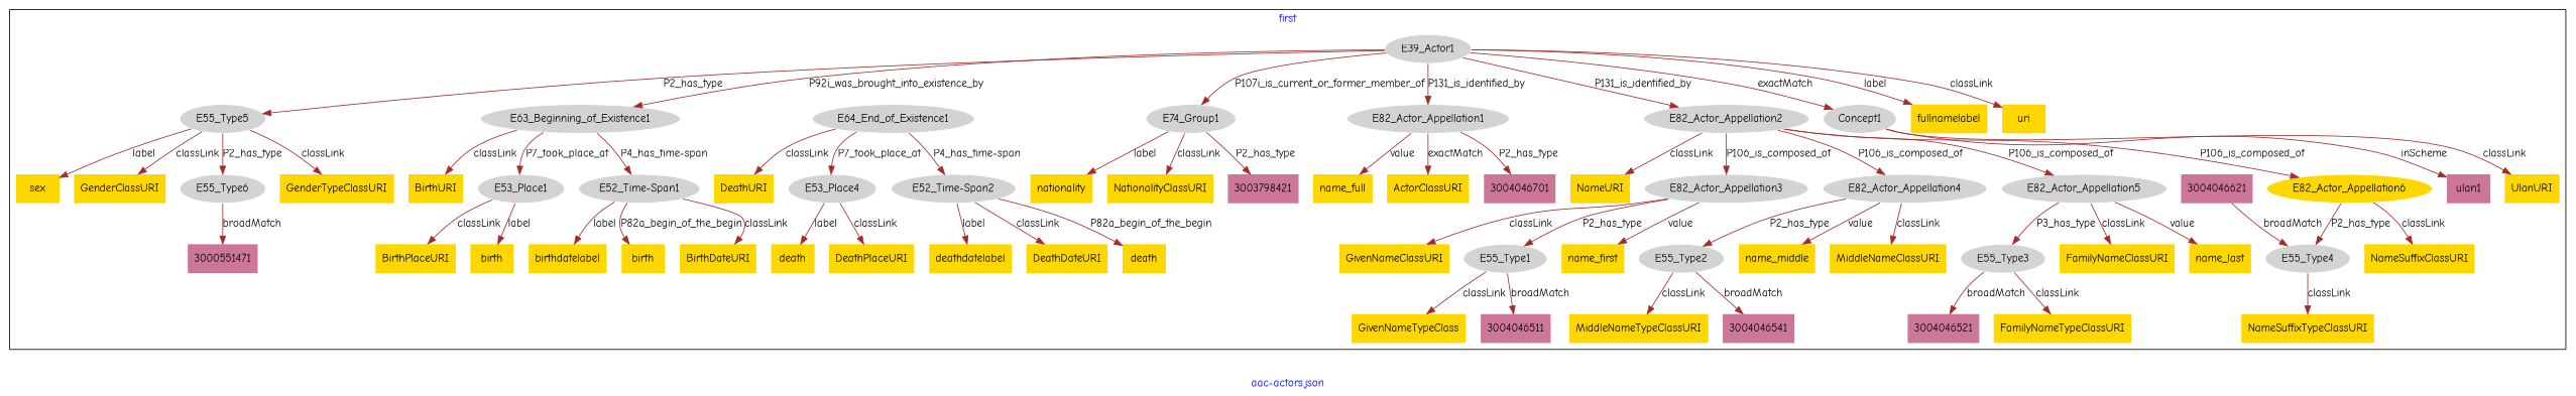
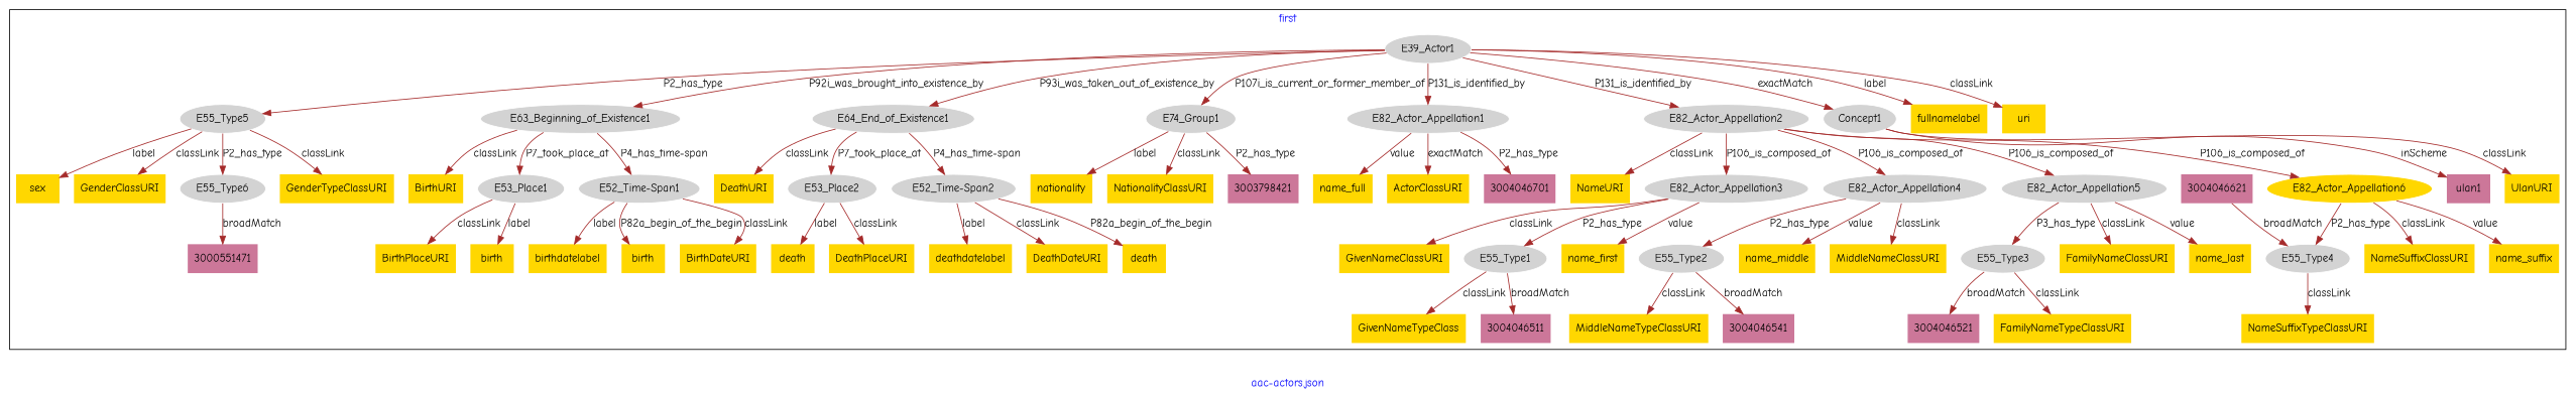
  digraph {
    fontcolor=blue
    fontname="Comic Neue"
    label="aac-actors.json"
    remincross=true
    node [fillcolor=gold fontname="Comic Neue" style=filled shape=plaintext]
    edge [color=brown fontcolor=black fontname="Comic Neue"]
    n1 [color=white fillcolor=lightgray label=E39_Actor1 shape=""]
    n2 [color=white fillcolor=lightgray label=E55_Type5 shape=""]
    n3 [color=white fillcolor=lightgray label=E63_Beginning_of_Existence1 shape=""]
    n4 [color=white fillcolor=lightgray label=E64_End_of_Existence1 shape=""]
    n5 [color=white fillcolor=lightgray label=E74_Group1 shape=""]
    n6 [color=white fillcolor=lightgray label=E82_Actor_Appellation1 shape=""]
    n7 [color=white fillcolor=lightgray label=E82_Actor_Appellation2 shape=""]
    n8 [color=white fillcolor=lightgray label=Concept1 shape=""]
    n9 [color=white fillcolor=lightgray label=E55_Type6 shape=""]
    n10 [color=white fillcolor=lightgray label="E52_Time-Span1" shape=""]
    n11 [color=white fillcolor=lightgray label=E53_Place1 shape=""]
    n12 [color=white fillcolor=lightgray label="E52_Time-Span2" shape=""]
-   n13 [color=white fillcolor=lightgray label=E53_Place4 shape=""]
+   n13 [color=white fillcolor=lightgray label=E53_Place2 shape=""]
    n14 [color=white fillcolor=lightgray label=E82_Actor_Appellation3 shape=""]
    n15 [color=white fillcolor=lightgray label=E82_Actor_Appellation4 shape=""]
    n16 [color=white fillcolor=lightgray label=E82_Actor_Appellation5 shape=""]
    n17 [color=white label=E82_Actor_Appellation6 shape=""]
    n18 [color=white fillcolor=lightgray label=E55_Type1 shape=""]
    n19 [color=white fillcolor=lightgray label=E55_Type2 shape=""]
    n20 [color=white fillcolor=lightgray label=E55_Type3 shape=""]
    n21 [color=white fillcolor=lightgray label=E55_Type4 shape=""]
    n22 [label=MiddleNameTypeClassURI]
    n23 [label=birthdatelabel]
    n24 [label=name_middle]
    n25 [label=name_full]
    n26 [label=death]
    n27 [label=fullnamelabel]
    n28 [label=FamilyNameTypeClassURI]
    n29 [label=BirthURI]
    n30 [label=name_first]
    n31 [label=ActorClassURI]
    n32 [label=MiddleNameClassURI]
    n33 [label=FamilyNameClassURI]
    n34 [label=DeathPlaceURI]
    n35 [label=GivenNameTypeClass]
    n36 [label=UlanURI]
    n37 [label=sex]
    n38 [label=nationality]
    n39 [label=birth]
    n40 [label=deathdatelabel]
    n41 [label=DeathURI]
    n42 [label=uri]
    n43 [label=DeathDateURI]
    n44 [label=NameSuffixTypeClassURI]
    n45 [label=GenderClassURI]
    n46 [label=NameURI]
    n47 [label=GivenNameClassURI]
    n48 [label=NameSuffixClassURI]
    n49 [label=BirthPlaceURI]
    n50 [label=NationalityClassURI]
    n51 [label=birth]
    n52 [label=GenderTypeClassURI]
    n53 [label=name_last]
    n54 [label=death]
+   n55 [label=name_suffix]
    n56 [label=BirthDateURI]
    n57 [fillcolor="#CC7799" label=3004046701]
    n58 [fillcolor="#CC7799" label=3004046621]
    n59 [fillcolor="#CC7799" label=3003798421]
    n60 [fillcolor="#CC7799" label=3004046511]
    n61 [fillcolor="#CC7799" label=3004046521]
    n62 [fillcolor="#CC7799" label=3004046541]
    n63 [fillcolor="#CC7799" label=ulan1]
    n64 [fillcolor="#CC7799" label=3000551471]
    subgraph cluster_1 {
      label=first
      n1
      n2
      n3
      n4
      n5
      n6
      n7
      n8
      n9
      n10
      n11
      n12
      n13
      n14
      n15
      n16
      n17
      n18
      n19
      n20
      n21
      n22
      n23
      n24
      n25
      n26
      n27
      n28
      n29
      n30
      n31
      n32
      n33
      n34
      n35
      n36
      n37
      n38
      n39
      n40
      n41
      n42
      n43
      n44
      n45
      n46
      n47
      n48
      n49
      n50
      n51
      n52
      n53
      n54
+     n55
      n56
      n57
      n58
      n59
      n60
      n61
      n62
      n63
      n64
    }
    n1 -> n2 [label=P2_has_type]
    n1 -> n3 [label=P92i_was_brought_into_existence_by]
+   n1 -> n4 [label=P93i_was_taken_out_of_existence_by]
    n1 -> n5 [label=P107i_is_current_or_former_member_of]
    n1 -> n6 [label=P131_is_identified_by]
    n1 -> n7 [label=P131_is_identified_by]
    n1 -> n8 [label=exactMatch]
    n1 -> n27 [label=label]
    n1 -> n42 [label=classLink]
    n2 -> n9 [label=P2_has_type]
    n2 -> n37 [label=label]
    n2 -> n45 [label=classLink]
    n2 -> n52 [label=classLink]
    n3 -> n10 [label="P4_has_time-span"]
    n3 -> n11 [label=P7_took_place_at]
    n3 -> n29 [label=classLink]
    n4 -> n12 [label="P4_has_time-span"]
    n4 -> n13 [label=P7_took_place_at]
    n4 -> n41 [label=classLink]
    n5 -> n38 [label=label]
    n5 -> n50 [label=classLink]
    n5 -> n59 [label=P2_has_type]
    n6 -> n25 [label=value]
    n6 -> n31 [label=exactMatch]
    n6 -> n57 [label=P2_has_type]
    n7 -> n14 [label=P106_is_composed_of]
    n7 -> n15 [label=P106_is_composed_of]
    n7 -> n16 [label=P106_is_composed_of]
    n7 -> n17 [label=P106_is_composed_of]
    n7 -> n46 [label=classLink]
    n8 -> n36 [label=classLink]
    n8 -> n63 [label=inScheme]
    n9 -> n64 [label=broadMatch]
    n10 -> n23 [label=label]
    n10 -> n51 [label=P82a_begin_of_the_begin]
    n10 -> n56 [label=classLink]
    n11 -> n39 [label=label]
    n11 -> n49 [label=classLink]
    n12 -> n40 [label=label]
    n12 -> n43 [label=classLink]
    n12 -> n54 [label=P82a_begin_of_the_begin]
    n13 -> n26 [label=label]
    n13 -> n34 [label=classLink]
    n14 -> n18 [label=P2_has_type]
    n14 -> n30 [label=value]
    n14 -> n47 [label=classLink]
    n15 -> n19 [label=P2_has_type]
    n15 -> n24 [label=value]
    n15 -> n32 [label=classLink]
    n16 -> n20 [label=P3_has_type]
    n16 -> n33 [label=classLink]
    n16 -> n53 [label=value]
    n17 -> n21 [label=P2_has_type]
    n17 -> n48 [label=classLink]
+   n17 -> n55 [label=value]
    n18 -> n35 [label=classLink]
    n18 -> n60 [label=broadMatch]
    n19 -> n22 [label=classLink]
    n19 -> n62 [label=broadMatch]
    n20 -> n28 [label=classLink]
    n20 -> n61 [label=broadMatch]
    n21 -> n44 [label=classLink]
    n58 -> n21 [label=broadMatch]
  }
